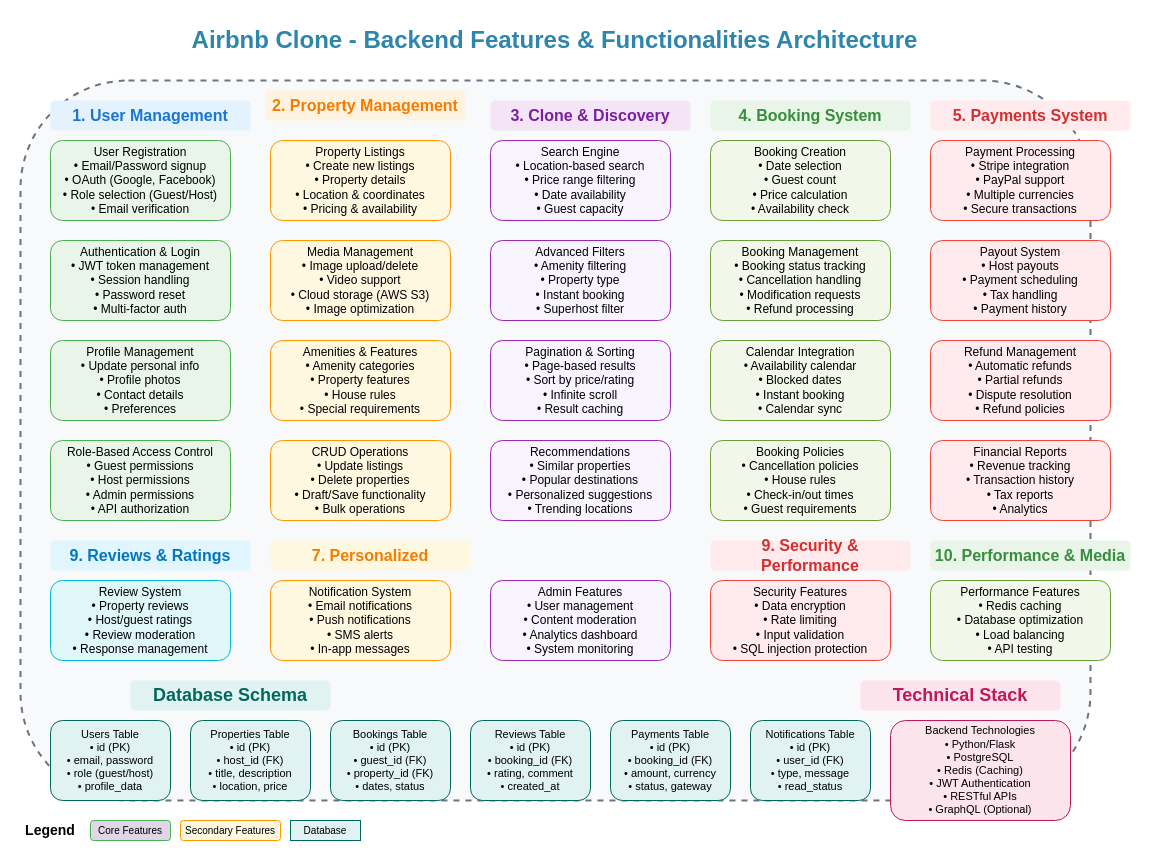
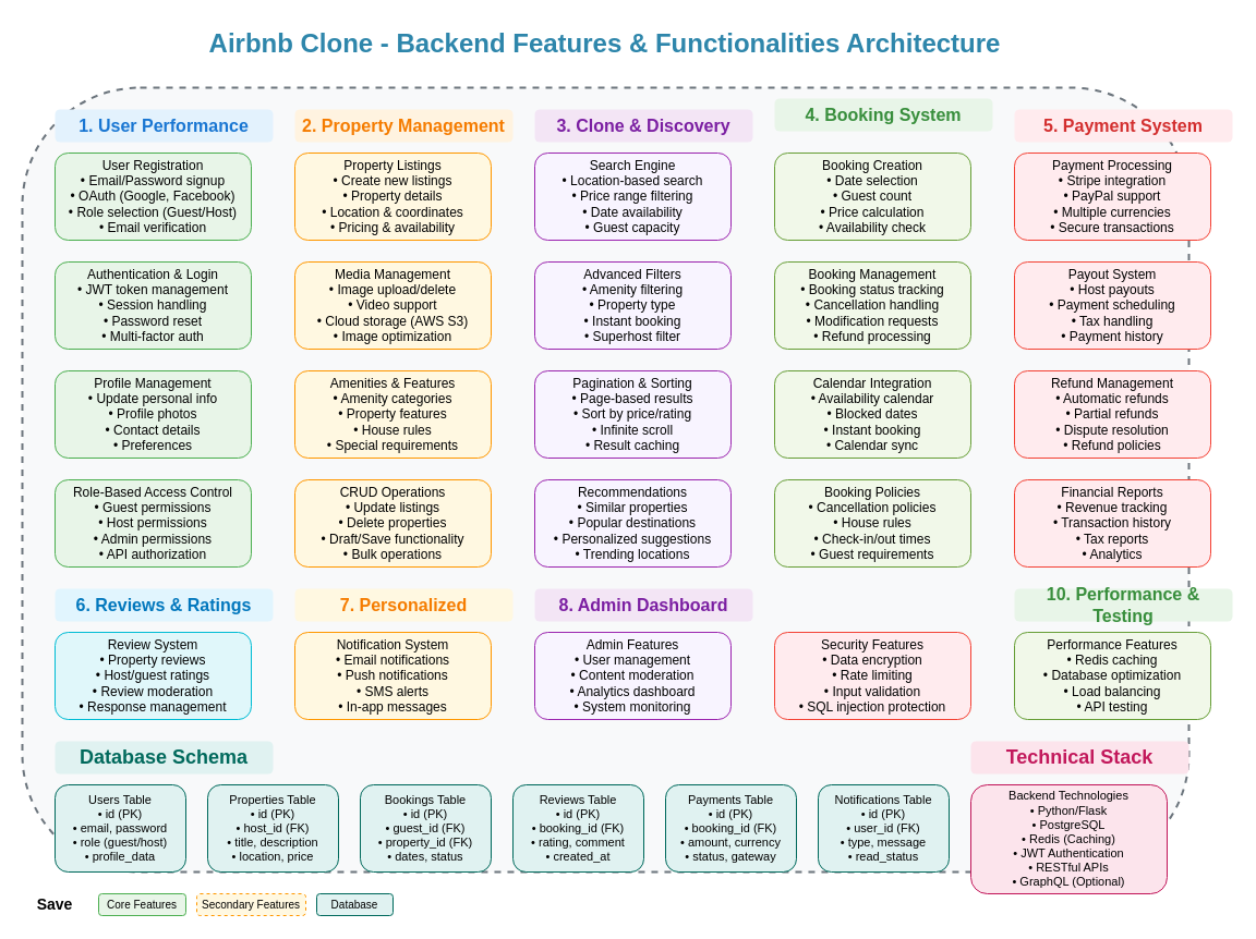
  <mxCell id="0" />
  <mxCell id="1" parent="0" />
  <mxCell id="2" value="Airbnb Clone - Backend Features &amp; Functionalities Architecture" style="text;html=1;strokeColor=none;fillColor=none;align=center;verticalAlign=middle;whiteSpace=wrap;rounded=0;fontSize=24;fontStyle=1;fontColor=#2E86AB;" vertex="1" parent="1"><mxGeometry x="170" y="20" width="769" height="40" as="geometry" /></mxCell>
  <mxCell id="3" value="" style="rounded=1;whiteSpace=wrap;html=1;fillColor=#F8F9FA;strokeColor=#6C757D;strokeWidth=2;dashed=1;" vertex="1" parent="1"><mxGeometry x="20" y="80" width="1070" height="720" as="geometry" /></mxCell>
- <mxCell id="4" value="1. User Management" style="text;html=1;strokeColor=none;fillColor=#E3F2FD;align=center;verticalAlign=middle;whiteSpace=wrap;rounded=1;fontSize=16;fontStyle=1;fontColor=#1976D2;" vertex="1" parent="1"><mxGeometry x="50" y="100" width="200" height="30" as="geometry" /></mxCell>
+ <mxCell id="4" value="1. User Performance" style="text;html=1;strokeColor=none;fillColor=#E3F2FD;align=center;verticalAlign=middle;whiteSpace=wrap;rounded=1;fontSize=16;fontStyle=1;fontColor=#1976D2;" vertex="1" parent="1"><mxGeometry x="50" y="100" width="200" height="30" as="geometry" /></mxCell>
  <mxCell id="5" value="User Registration&#10;• Email/Password signup&#10;• OAuth (Google, Facebook)&#10;• Role selection (Guest/Host)&#10;• Email verification" style="rounded=1;whiteSpace=wrap;html=1;fillColor=#E8F5E8;strokeColor=#4CAF50;fontSize=12;" vertex="1" parent="1"><mxGeometry x="50" y="140" width="180" height="80" as="geometry" /></mxCell>
  <mxCell id="6" value="Authentication &amp; Login&#10;• JWT token management&#10;• Session handling&#10;• Password reset&#10;• Multi-factor auth" style="rounded=1;whiteSpace=wrap;html=1;fillColor=#E8F5E8;strokeColor=#4CAF50;fontSize=12;" vertex="1" parent="1"><mxGeometry x="50" y="240" width="180" height="80" as="geometry" /></mxCell>
  <mxCell id="7" value="Profile Management&#10;• Update personal info&#10;• Profile photos&#10;• Contact details&#10;• Preferences" style="rounded=1;whiteSpace=wrap;html=1;fillColor=#E8F5E8;strokeColor=#4CAF50;fontSize=12;" vertex="1" parent="1"><mxGeometry x="50" y="340" width="180" height="80" as="geometry" /></mxCell>
  <mxCell id="8" value="Role-Based Access Control&#10;• Guest permissions&#10;• Host permissions&#10;• Admin permissions&#10;• API authorization" style="rounded=1;whiteSpace=wrap;html=1;fillColor=#E8F5E8;strokeColor=#4CAF50;fontSize=12;" vertex="1" parent="1"><mxGeometry x="50" y="440" width="180" height="80" as="geometry" /></mxCell>
- <mxCell id="9" value="2. Property Management" style="text;html=1;strokeColor=none;fillColor=#FFF3E0;align=center;verticalAlign=middle;whiteSpace=wrap;rounded=1;fontSize=16;fontStyle=1;fontColor=#F57C00;" vertex="1" parent="1"><mxGeometry x="265" y="90" width="200" height="30" as="geometry" /></mxCell>
+ <mxCell id="9" value="2. Property Management" style="text;html=1;strokeColor=none;fillColor=#FFF3E0;align=center;verticalAlign=middle;whiteSpace=wrap;rounded=1;fontSize=16;fontStyle=1;fontColor=#F57C00;" vertex="1" parent="1"><mxGeometry x="270" y="100" width="200" height="30" as="geometry" /></mxCell>
  <mxCell id="10" value="Property Listings&#10;• Create new listings&#10;• Property details&#10;• Location &amp; coordinates&#10;• Pricing &amp; availability" style="rounded=1;whiteSpace=wrap;html=1;fillColor=#FFF8E1;strokeColor=#FF9800;fontSize=12;" vertex="1" parent="1"><mxGeometry x="270" y="140" width="180" height="80" as="geometry" /></mxCell>
  <mxCell id="11" value="Media Management&#10;• Image upload/delete&#10;• Video support&#10;• Cloud storage (AWS S3)&#10;• Image optimization" style="rounded=1;whiteSpace=wrap;html=1;fillColor=#FFF8E1;strokeColor=#FF9800;fontSize=12;" vertex="1" parent="1"><mxGeometry x="270" y="240" width="180" height="80" as="geometry" /></mxCell>
  <mxCell id="12" value="Amenities &amp; Features&#10;• Amenity categories&#10;• Property features&#10;• House rules&#10;• Special requirements" style="rounded=1;whiteSpace=wrap;html=1;fillColor=#FFF8E1;strokeColor=#FF9800;fontSize=12;" vertex="1" parent="1"><mxGeometry x="270" y="340" width="180" height="80" as="geometry" /></mxCell>
  <mxCell id="13" value="CRUD Operations&#10;• Update listings&#10;• Delete properties&#10;• Draft/Save functionality&#10;• Bulk operations" style="rounded=1;whiteSpace=wrap;html=1;fillColor=#FFF8E1;strokeColor=#FF9800;fontSize=12;" vertex="1" parent="1"><mxGeometry x="270" y="440" width="180" height="80" as="geometry" /></mxCell>
  <mxCell id="14" value="3. Clone &amp; Discovery" style="text;html=1;strokeColor=none;fillColor=#F3E5F5;align=center;verticalAlign=middle;whiteSpace=wrap;rounded=1;fontSize=16;fontStyle=1;fontColor=#7B1FA2;" vertex="1" parent="1"><mxGeometry x="490" y="100" width="200" height="30" as="geometry" /></mxCell>
  <mxCell id="15" value="Search Engine&#10;• Location-based search&#10;• Price range filtering&#10;• Date availability&#10;• Guest capacity" style="rounded=1;whiteSpace=wrap;html=1;fillColor=#F8F4FF;strokeColor=#9C27B0;fontSize=12;" vertex="1" parent="1"><mxGeometry x="490" y="140" width="180" height="80" as="geometry" /></mxCell>
  <mxCell id="16" value="Advanced Filters&#10;• Amenity filtering&#10;• Property type&#10;• Instant booking&#10;• Superhost filter" style="rounded=1;whiteSpace=wrap;html=1;fillColor=#F8F4FF;strokeColor=#9C27B0;fontSize=12;" vertex="1" parent="1"><mxGeometry x="490" y="240" width="180" height="80" as="geometry" /></mxCell>
  <mxCell id="17" value="Pagination &amp; Sorting&#10;• Page-based results&#10;• Sort by price/rating&#10;• Infinite scroll&#10;• Result caching" style="rounded=1;whiteSpace=wrap;html=1;fillColor=#F8F4FF;strokeColor=#9C27B0;fontSize=12;" vertex="1" parent="1"><mxGeometry x="490" y="340" width="180" height="80" as="geometry" /></mxCell>
  <mxCell id="18" value="Recommendations&#10;• Similar properties&#10;• Popular destinations&#10;• Personalized suggestions&#10;• Trending locations" style="rounded=1;whiteSpace=wrap;html=1;fillColor=#F8F4FF;strokeColor=#9C27B0;fontSize=12;" vertex="1" parent="1"><mxGeometry x="490" y="440" width="180" height="80" as="geometry" /></mxCell>
- <mxCell id="19" value="4. Booking System" style="text;html=1;strokeColor=none;fillColor=#E8F5E8;align=center;verticalAlign=middle;whiteSpace=wrap;rounded=1;fontSize=16;fontStyle=1;fontColor=#388E3C;" vertex="1" parent="1"><mxGeometry x="710" y="100" width="200" height="30" as="geometry" /></mxCell>
+ <mxCell id="19" value="4. Booking System" style="text;html=1;strokeColor=none;fillColor=#E8F5E8;align=center;verticalAlign=middle;whiteSpace=wrap;rounded=1;fontSize=16;fontStyle=1;fontColor=#388E3C;" vertex="1" parent="1"><mxGeometry x="710" y="90" width="200" height="30" as="geometry" /></mxCell>
  <mxCell id="20" value="Booking Creation&#10;• Date selection&#10;• Guest count&#10;• Price calculation&#10;• Availability check" style="rounded=1;whiteSpace=wrap;html=1;fillColor=#F1F8E9;strokeColor=#689F38;fontSize=12;" vertex="1" parent="1"><mxGeometry x="710" y="140" width="180" height="80" as="geometry" /></mxCell>
  <mxCell id="21" value="Booking Management&#10;• Booking status tracking&#10;• Cancellation handling&#10;• Modification requests&#10;• Refund processing" style="rounded=1;whiteSpace=wrap;html=1;fillColor=#F1F8E9;strokeColor=#689F38;fontSize=12;" vertex="1" parent="1"><mxGeometry x="710" y="240" width="180" height="80" as="geometry" /></mxCell>
  <mxCell id="22" value="Calendar Integration&#10;• Availability calendar&#10;• Blocked dates&#10;• Instant booking&#10;• Calendar sync" style="rounded=1;whiteSpace=wrap;html=1;fillColor=#F1F8E9;strokeColor=#689F38;fontSize=12;" vertex="1" parent="1"><mxGeometry x="710" y="340" width="180" height="80" as="geometry" /></mxCell>
  <mxCell id="23" value="Booking Policies&#10;• Cancellation policies&#10;• House rules&#10;• Check-in/out times&#10;• Guest requirements" style="rounded=1;whiteSpace=wrap;html=1;fillColor=#F1F8E9;strokeColor=#689F38;fontSize=12;" vertex="1" parent="1"><mxGeometry x="710" y="440" width="180" height="80" as="geometry" /></mxCell>
- <mxCell id="24" value="5. Payments System" style="text;html=1;strokeColor=none;fillColor=#FFEBEE;align=center;verticalAlign=middle;whiteSpace=wrap;rounded=1;fontSize=16;fontStyle=1;fontColor=#D32F2F;" vertex="1" parent="1"><mxGeometry x="930" y="100" width="200" height="30" as="geometry" /></mxCell>
+ <mxCell id="24" value="5. Payment System" style="text;html=1;strokeColor=none;fillColor=#FFEBEE;align=center;verticalAlign=middle;whiteSpace=wrap;rounded=1;fontSize=16;fontStyle=1;fontColor=#D32F2F;" vertex="1" parent="1"><mxGeometry x="930" y="100" width="200" height="30" as="geometry" /></mxCell>
  <mxCell id="25" value="Payment Processing&#10;• Stripe integration&#10;• PayPal support&#10;• Multiple currencies&#10;• Secure transactions" style="rounded=1;whiteSpace=wrap;html=1;fillColor=#FFEBEE;strokeColor=#F44336;fontSize=12;" vertex="1" parent="1"><mxGeometry x="930" y="140" width="180" height="80" as="geometry" /></mxCell>
  <mxCell id="26" value="Payout System&#10;• Host payouts&#10;• Payment scheduling&#10;• Tax handling&#10;• Payment history" style="rounded=1;whiteSpace=wrap;html=1;fillColor=#FFEBEE;strokeColor=#F44336;fontSize=12;" vertex="1" parent="1"><mxGeometry x="930" y="240" width="180" height="80" as="geometry" /></mxCell>
  <mxCell id="27" value="Refund Management&#10;• Automatic refunds&#10;• Partial refunds&#10;• Dispute resolution&#10;• Refund policies" style="rounded=1;whiteSpace=wrap;html=1;fillColor=#FFEBEE;strokeColor=#F44336;fontSize=12;" vertex="1" parent="1"><mxGeometry x="930" y="340" width="180" height="80" as="geometry" /></mxCell>
  <mxCell id="28" value="Financial Reports&#10;• Revenue tracking&#10;• Transaction history&#10;• Tax reports&#10;• Analytics" style="rounded=1;whiteSpace=wrap;html=1;fillColor=#FFEBEE;strokeColor=#F44336;fontSize=12;" vertex="1" parent="1"><mxGeometry x="930" y="440" width="180" height="80" as="geometry" /></mxCell>
- <mxCell id="29" value="9. Reviews &amp; Ratings" style="text;html=1;strokeColor=none;fillColor=#E1F5FE;align=center;verticalAlign=middle;whiteSpace=wrap;rounded=1;fontSize=16;fontStyle=1;fontColor=#0277BD;" vertex="1" parent="1"><mxGeometry x="50" y="540" width="200" height="30" as="geometry" /></mxCell>
+ <mxCell id="29" value="6. Reviews &amp; Ratings" style="text;html=1;strokeColor=none;fillColor=#E1F5FE;align=center;verticalAlign=middle;whiteSpace=wrap;rounded=1;fontSize=16;fontStyle=1;fontColor=#0277BD;" vertex="1" parent="1"><mxGeometry x="50" y="540" width="200" height="30" as="geometry" /></mxCell>
  <mxCell id="30" value="Review System&#10;• Property reviews&#10;• Host/guest ratings&#10;• Review moderation&#10;• Response management" style="rounded=1;whiteSpace=wrap;html=1;fillColor=#E0F7FA;strokeColor=#00BCD4;fontSize=12;" vertex="1" parent="1"><mxGeometry x="50" y="580" width="180" height="80" as="geometry" /></mxCell>
  <mxCell id="31" value="7. Personalized" style="text;html=1;strokeColor=none;fillColor=#FFF8E1;align=center;verticalAlign=middle;whiteSpace=wrap;rounded=1;fontSize=16;fontStyle=1;fontColor=#F57C00;" vertex="1" parent="1"><mxGeometry x="270" y="540" width="200" height="30" as="geometry" /></mxCell>
  <mxCell id="32" value="Notification System&#10;• Email notifications&#10;• Push notifications&#10;• SMS alerts&#10;• In-app messages" style="rounded=1;whiteSpace=wrap;html=1;fillColor=#FFF8E1;strokeColor=#FF9800;fontSize=12;" vertex="1" parent="1"><mxGeometry x="270" y="580" width="180" height="80" as="geometry" /></mxCell>
+ <mxCell id="33" value="8. Admin Dashboard" style="text;html=1;strokeColor=none;fillColor=#F3E5F5;align=center;verticalAlign=middle;whiteSpace=wrap;rounded=1;fontSize=16;fontStyle=1;fontColor=#7B1FA2;" vertex="1" parent="1"><mxGeometry x="490" y="540" width="200" height="30" as="geometry" /></mxCell>
  <mxCell id="34" value="Admin Features&#10;• User management&#10;• Content moderation&#10;• Analytics dashboard&#10;• System monitoring" style="rounded=1;whiteSpace=wrap;html=1;fillColor=#F8F4FF;strokeColor=#9C27B0;fontSize=12;" vertex="1" parent="1"><mxGeometry x="490" y="580" width="180" height="80" as="geometry" /></mxCell>
- <mxCell id="35" value="9. Security &amp; Performance" style="text;html=1;strokeColor=none;fillColor=#FFEBEE;align=center;verticalAlign=middle;whiteSpace=wrap;rounded=1;fontSize=16;fontStyle=1;fontColor=#D32F2F;" vertex="1" parent="1"><mxGeometry x="710" y="540" width="200" height="30" as="geometry" /></mxCell>
  <mxCell id="36" value="Security Features&#10;• Data encryption&#10;• Rate limiting&#10;• Input validation&#10;• SQL injection protection" style="rounded=1;whiteSpace=wrap;html=1;fillColor=#FFEBEE;strokeColor=#F44336;fontSize=12;" vertex="1" parent="1"><mxGeometry x="710" y="580" width="180" height="80" as="geometry" /></mxCell>
- <mxCell id="37" value="10. Performance &amp; Media" style="text;html=1;strokeColor=none;fillColor=#E8F5E8;align=center;verticalAlign=middle;whiteSpace=wrap;rounded=1;fontSize=16;fontStyle=1;fontColor=#388E3C;" vertex="1" parent="1"><mxGeometry x="930" y="540" width="200" height="30" as="geometry" /></mxCell>
+ <mxCell id="37" value="10. Performance &amp; Testing" style="text;html=1;strokeColor=none;fillColor=#E8F5E8;align=center;verticalAlign=middle;whiteSpace=wrap;rounded=1;fontSize=16;fontStyle=1;fontColor=#388E3C;" vertex="1" parent="1"><mxGeometry x="930" y="540" width="200" height="30" as="geometry" /></mxCell>
  <mxCell id="38" value="Performance Features&#10;• Redis caching&#10;• Database optimization&#10;• Load balancing&#10;• API testing" style="rounded=1;whiteSpace=wrap;html=1;fillColor=#F1F8E9;strokeColor=#689F38;fontSize=12;" vertex="1" parent="1"><mxGeometry x="930" y="580" width="180" height="80" as="geometry" /></mxCell>
- <mxCell id="39" value="Database Schema" style="text;html=1;strokeColor=none;fillColor=#E0F2F1;align=center;verticalAlign=middle;whiteSpace=wrap;rounded=1;fontSize=18;fontStyle=1;fontColor=#00695C;" vertex="1" parent="1"><mxGeometry x="130" y="680" width="200" height="30" as="geometry" /></mxCell>
+ <mxCell id="39" value="Database Schema" style="text;html=1;strokeColor=none;fillColor=#E0F2F1;align=center;verticalAlign=middle;whiteSpace=wrap;rounded=1;fontSize=18;fontStyle=1;fontColor=#00695C;" vertex="1" parent="1"><mxGeometry x="50" y="680" width="200" height="30" as="geometry" /></mxCell>
  <mxCell id="40" value="Users Table&#10;• id (PK)&#10;• email, password&#10;• role (guest/host)&#10;• profile_data" style="rounded=1;whiteSpace=wrap;html=1;fillColor=#E0F2F1;strokeColor=#00695C;fontSize=11;" vertex="1" parent="1"><mxGeometry x="50" y="720" width="120" height="80" as="geometry" /></mxCell>
  <mxCell id="41" value="Properties Table&#10;• id (PK)&#10;• host_id (FK)&#10;• title, description&#10;• location, price" style="rounded=1;whiteSpace=wrap;html=1;fillColor=#E0F2F1;strokeColor=#00695C;fontSize=11;" vertex="1" parent="1"><mxGeometry x="190" y="720" width="120" height="80" as="geometry" /></mxCell>
  <mxCell id="42" value="Bookings Table&#10;• id (PK)&#10;• guest_id (FK)&#10;• property_id (FK)&#10;• dates, status" style="rounded=1;whiteSpace=wrap;html=1;fillColor=#E0F2F1;strokeColor=#00695C;fontSize=11;" vertex="1" parent="1"><mxGeometry x="330" y="720" width="120" height="80" as="geometry" /></mxCell>
  <mxCell id="43" value="Reviews Table&#10;• id (PK)&#10;• booking_id (FK)&#10;• rating, comment&#10;• created_at" style="rounded=1;whiteSpace=wrap;html=1;fillColor=#E0F2F1;strokeColor=#00695C;fontSize=11;" vertex="1" parent="1"><mxGeometry x="470" y="720" width="120" height="80" as="geometry" /></mxCell>
  <mxCell id="44" value="Payments Table&#10;• id (PK)&#10;• booking_id (FK)&#10;• amount, currency&#10;• status, gateway" style="rounded=1;whiteSpace=wrap;html=1;fillColor=#E0F2F1;strokeColor=#00695C;fontSize=11;" vertex="1" parent="1"><mxGeometry x="610" y="720" width="120" height="80" as="geometry" /></mxCell>
  <mxCell id="45" value="Notifications Table&#10;• id (PK)&#10;• user_id (FK)&#10;• type, message&#10;• read_status" style="rounded=1;whiteSpace=wrap;html=1;fillColor=#E0F2F1;strokeColor=#00695C;fontSize=11;" vertex="1" parent="1"><mxGeometry x="750" y="720" width="120" height="80" as="geometry" /></mxCell>
- <mxCell id="46" value="Technical Stack" style="text;html=1;strokeColor=none;fillColor=#FCE4EC;align=center;verticalAlign=middle;whiteSpace=wrap;rounded=1;fontSize=18;fontStyle=1;fontColor=#C2185B;" vertex="1" parent="1"><mxGeometry x="860" y="680" width="200" height="30" as="geometry" /></mxCell>
+ <mxCell id="46" value="Technical Stack" style="text;html=1;strokeColor=none;fillColor=#FCE4EC;align=center;verticalAlign=middle;whiteSpace=wrap;rounded=1;fontSize=18;fontStyle=1;fontColor=#C2185B;" vertex="1" parent="1"><mxGeometry x="890" y="680" width="200" height="30" as="geometry" /></mxCell>
  <mxCell id="47" value="Backend Technologies&#10;• Python/Flask&#10;• PostgreSQL&#10;• Redis (Caching)&#10;• JWT Authentication&#10;• RESTful APIs&#10;• GraphQL (Optional)" style="rounded=1;whiteSpace=wrap;html=1;fillColor=#FCE4EC;strokeColor=#C2185B;fontSize=11;" vertex="1" parent="1"><mxGeometry x="890" y="720" width="180" height="100" as="geometry" /></mxCell>
- <mxCell id="48" value="Legend" style="text;html=1;strokeColor=none;fillColor=none;align=center;verticalAlign=middle;whiteSpace=wrap;rounded=0;fontSize=14;fontStyle=1;" vertex="1" parent="1"><mxGeometry x="20" y="820" width="60" height="20" as="geometry" /></mxCell>
- <mxCell id="49" value="Core Features" style="rounded=1;whiteSpace=wrap;html=1;fillColor=#e1d5e7;strokeColor=#4CAF50;fontSize=10;" vertex="1" parent="1"><mxGeometry x="90" y="820" width="80" height="20" as="geometry" /></mxCell>
- <mxCell id="50" value="Secondary Features" style="rounded=1;whiteSpace=wrap;html=1;fillColor=#FFF8E1;strokeColor=#FF9800;fontSize=10;" vertex="1" parent="1"><mxGeometry x="180" y="820" width="100" height="20" as="geometry" /></mxCell>
- <mxCell id="51" value="Database" style="whiteSpace=wrap;html=1;fillColor=#E0F2F1;strokeColor=#00695C;fontSize=10;rounded=0;" vertex="1" parent="1"><mxGeometry x="290" y="820" width="70" height="20" as="geometry" /></mxCell>
+ <mxCell id="48" value="Save" style="text;html=1;strokeColor=none;fillColor=none;align=center;verticalAlign=middle;whiteSpace=wrap;rounded=0;fontSize=14;fontStyle=1;" vertex="1" parent="1"><mxGeometry x="20" y="820" width="60" height="20" as="geometry" /></mxCell>
+ <mxCell id="49" value="Core Features" style="rounded=1;whiteSpace=wrap;html=1;fillColor=#E8F5E8;strokeColor=#4CAF50;fontSize=10;" vertex="1" parent="1"><mxGeometry x="90" y="820" width="80" height="20" as="geometry" /></mxCell>
+ <mxCell id="50" value="Secondary Features" style="rounded=1;whiteSpace=wrap;html=1;fillColor=#FFF8E1;strokeColor=#FF9800;fontSize=10;dashed=1;" vertex="1" parent="1"><mxGeometry x="180" y="820" width="100" height="20" as="geometry" /></mxCell>
+ <mxCell id="51" value="Database" style="rounded=1;whiteSpace=wrap;html=1;fillColor=#E0F2F1;strokeColor=#00695C;fontSize=10;" vertex="1" parent="1"><mxGeometry x="290" y="820" width="70" height="20" as="geometry" /></mxCell>
